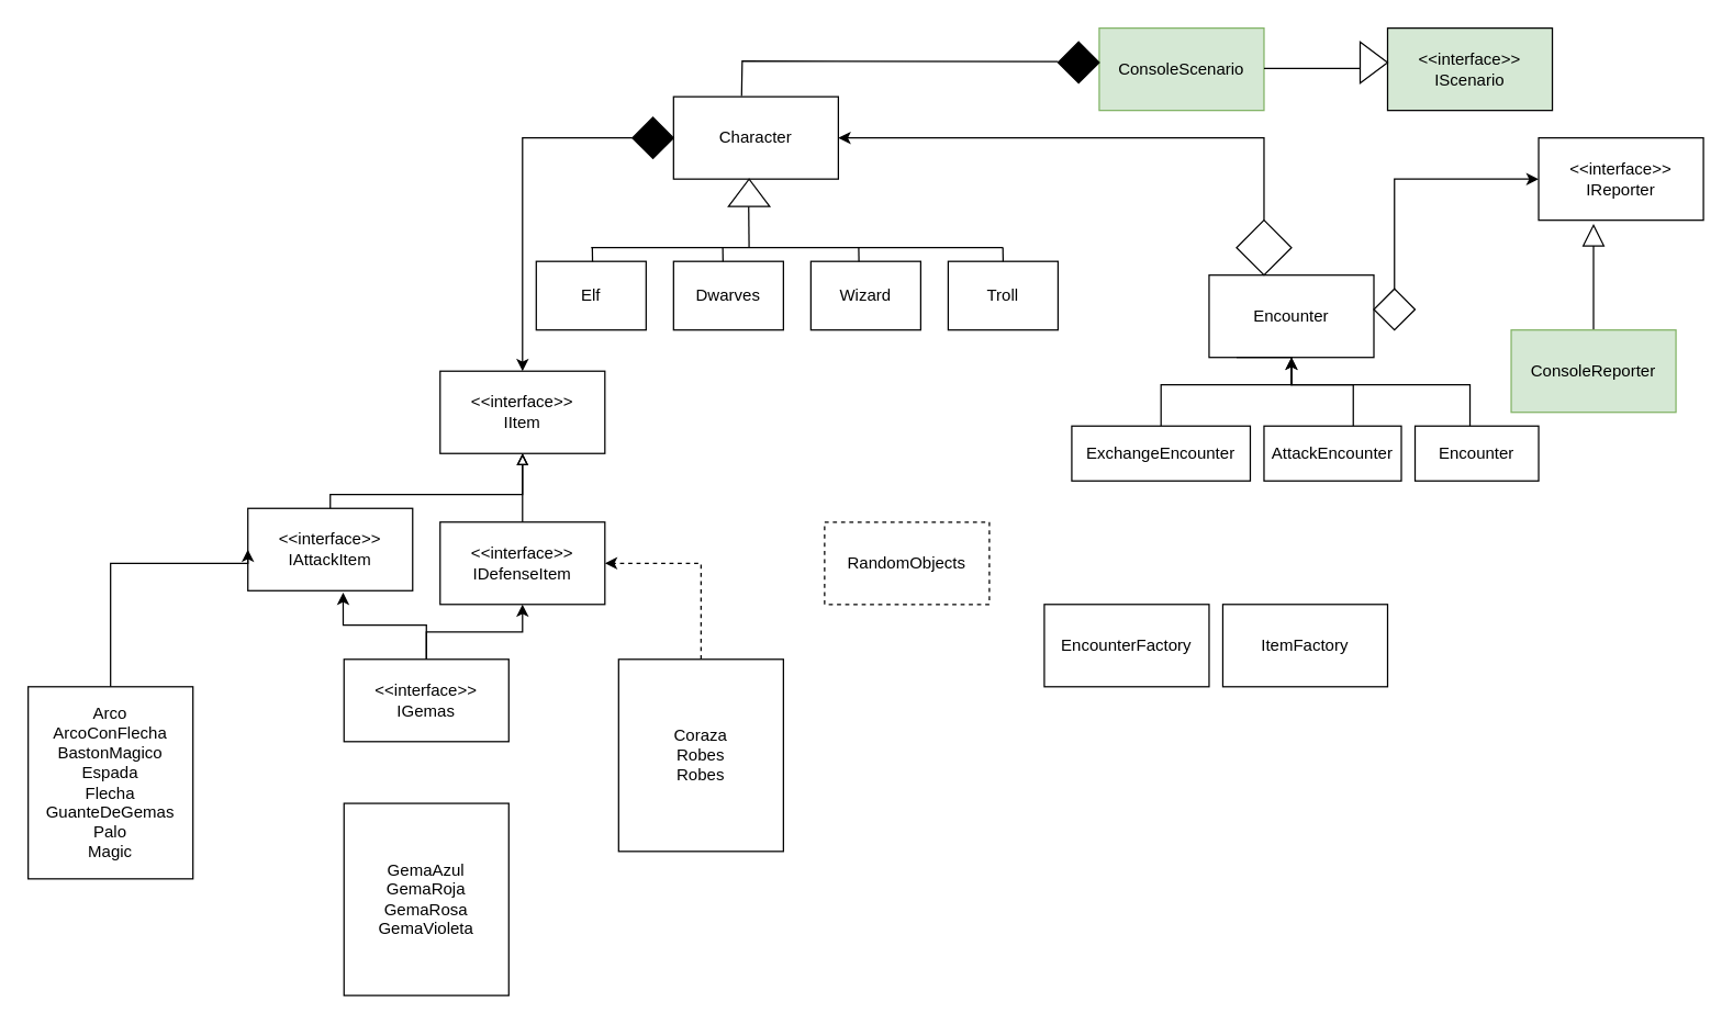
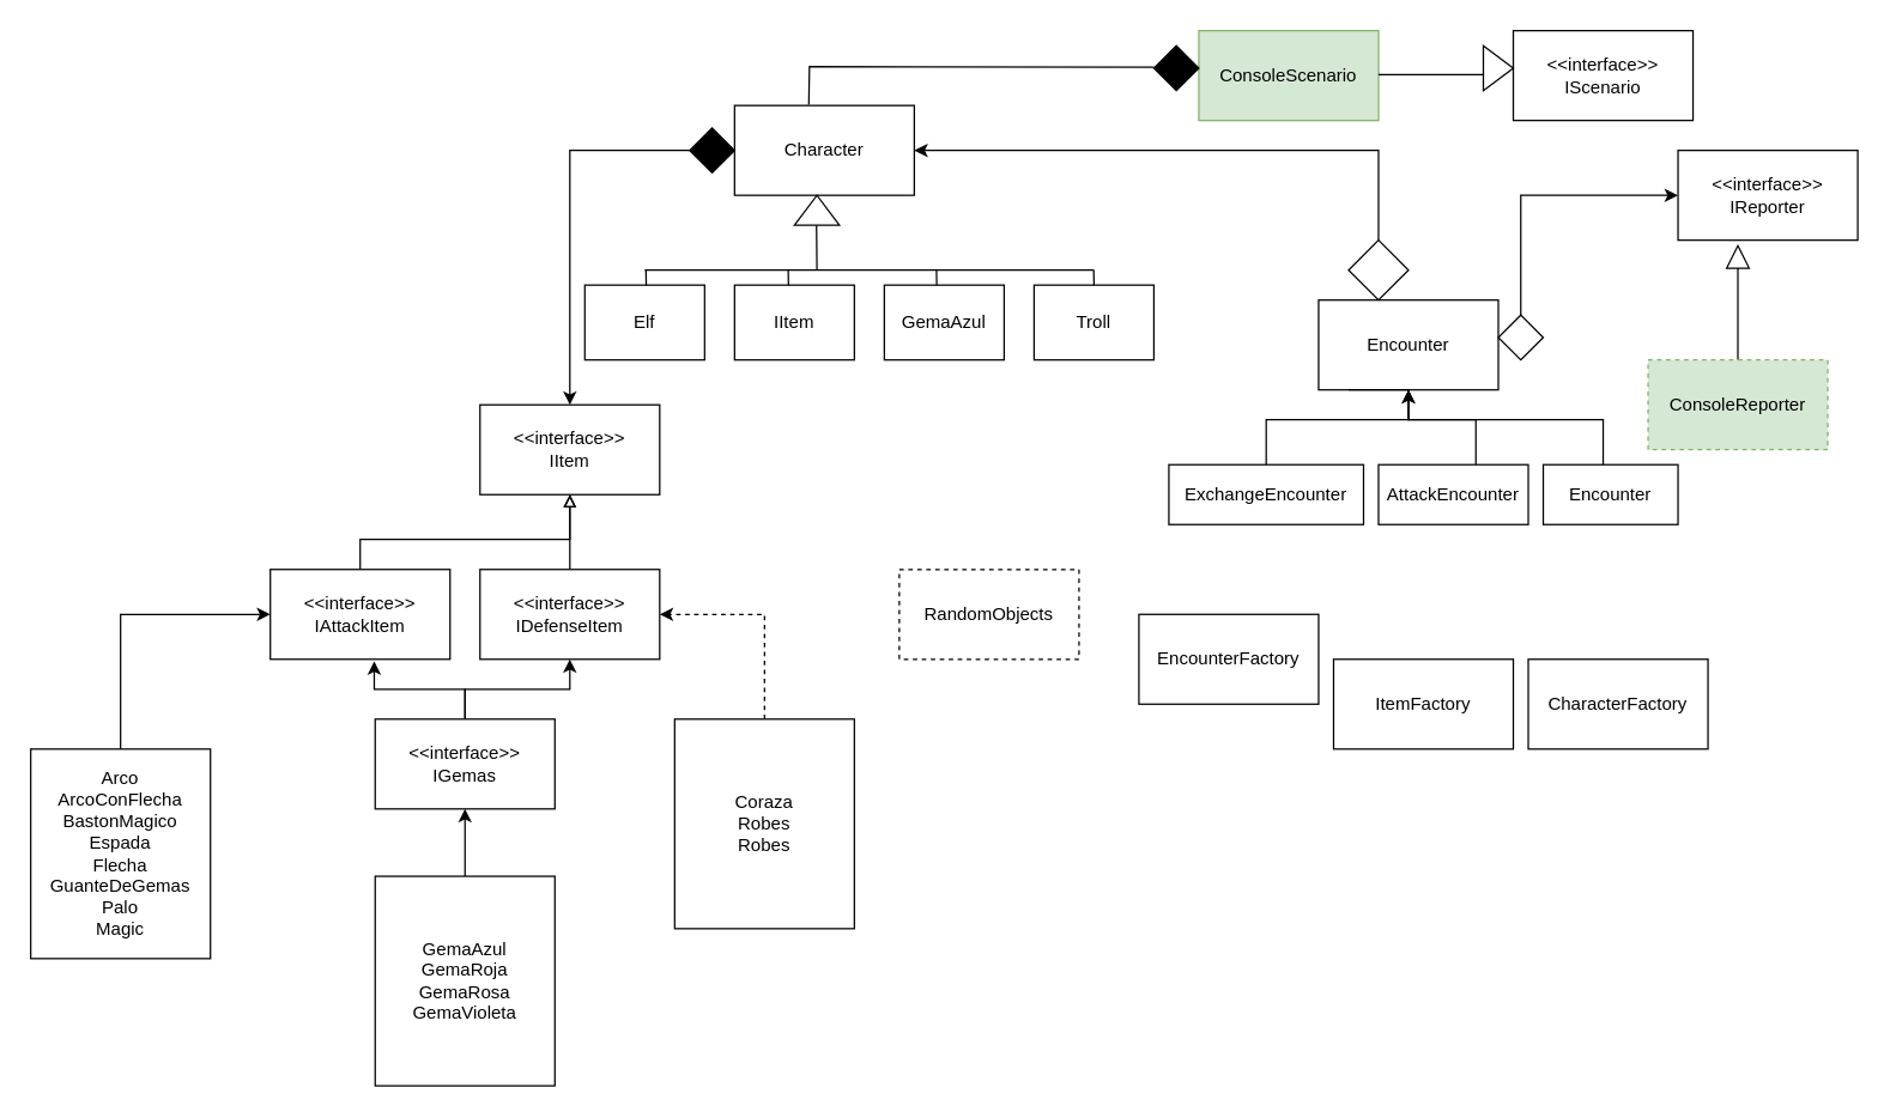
  <mxCell id="0" />
  <mxCell id="1" parent="0" />
- <mxCell id="2" value="&amp;lt;&amp;lt;interface&amp;gt;&amp;gt;&lt;br&gt;IScenario" style="rounded=0;whiteSpace=wrap;html=1;fillColor=#d5e8d4;" vertex="1" parent="1"><mxGeometry x="1010" y="20" width="120" height="60" as="geometry" /></mxCell>
+ <mxCell id="2" value="&amp;lt;&amp;lt;interface&amp;gt;&amp;gt;&lt;br&gt;IScenario" style="rounded=0;whiteSpace=wrap;html=1;" vertex="1" parent="1"><mxGeometry x="1010" y="20" width="120" height="60" as="geometry" /></mxCell>
  <mxCell id="3" value="" style="triangle;whiteSpace=wrap;html=1;" vertex="1" parent="1"><mxGeometry x="990" y="30" width="20" height="30" as="geometry" /></mxCell>
  <mxCell id="4" value="ConsoleScenario" style="rounded=0;whiteSpace=wrap;html=1;fillColor=#d5e8d4;strokeColor=#82b366;" vertex="1" parent="1"><mxGeometry x="800" y="20" width="120" height="60" as="geometry" /></mxCell>
  <mxCell id="5" value="" style="endArrow=none;html=1;rounded=0;" edge="1" parent="1"><mxGeometry width="50" height="50" relative="1" as="geometry"><mxPoint x="920" y="49.41" as="sourcePoint" /><mxPoint x="990" y="49.41" as="targetPoint" /></mxGeometry></mxCell>
  <mxCell id="6" value="Character" style="rounded=0;whiteSpace=wrap;html=1;" vertex="1" parent="1"><mxGeometry x="490" y="70" width="120" height="60" as="geometry" /></mxCell>
  <mxCell id="7" value="" style="rhombus;whiteSpace=wrap;html=1;strokeColor=#000000;fillColor=#000000;" vertex="1" parent="1"><mxGeometry x="770" y="30" width="30" height="30" as="geometry" /></mxCell>
  <mxCell id="8" value="" style="endArrow=none;html=1;rounded=0;exitX=0.413;exitY=-0.01;exitDx=0;exitDy=0;exitPerimeter=0;" edge="1" parent="1" source="6"><mxGeometry width="50" height="50" relative="1" as="geometry"><mxPoint x="610" y="44.41" as="sourcePoint" /><mxPoint x="770" y="44.41" as="targetPoint" /><Array as="points"><mxPoint x="540" y="44" /></Array></mxGeometry></mxCell>
  <mxCell id="9" value="" style="triangle;whiteSpace=wrap;html=1;rotation=-90;" vertex="1" parent="1"><mxGeometry x="535" y="125" width="20" height="30" as="geometry" /></mxCell>
  <mxCell id="10" value="" style="endArrow=none;html=1;rounded=0;" edge="1" parent="1"><mxGeometry width="50" height="50" relative="1" as="geometry"><mxPoint x="545" y="180" as="sourcePoint" /><mxPoint x="544.71" y="150" as="targetPoint" /></mxGeometry></mxCell>
  <mxCell id="11" value="" style="endArrow=none;html=1;rounded=0;" edge="1" parent="1"><mxGeometry width="50" height="50" relative="1" as="geometry"><mxPoint x="430" y="180" as="sourcePoint" /><mxPoint x="730" y="180" as="targetPoint" /></mxGeometry></mxCell>
  <mxCell id="12" value="Elf" style="rounded=0;whiteSpace=wrap;html=1;" vertex="1" parent="1"><mxGeometry x="390" y="190" width="80" height="50" as="geometry" /></mxCell>
- <mxCell id="13" value="Dwarves" style="rounded=0;whiteSpace=wrap;html=1;" vertex="1" parent="1"><mxGeometry x="490" y="190" width="80" height="50" as="geometry" /></mxCell>
- <mxCell id="14" value="Wizard" style="rounded=0;whiteSpace=wrap;html=1;" vertex="1" parent="1"><mxGeometry x="590" y="190" width="80" height="50" as="geometry" /></mxCell>
+ <mxCell id="13" value="IItem" style="rounded=0;whiteSpace=wrap;html=1;" vertex="1" parent="1"><mxGeometry x="490" y="190" width="80" height="50" as="geometry" /></mxCell>
+ <mxCell id="14" value="GemaAzul" style="rounded=0;whiteSpace=wrap;html=1;" vertex="1" parent="1"><mxGeometry x="590" y="190" width="80" height="50" as="geometry" /></mxCell>
  <mxCell id="15" value="Troll" style="rounded=0;whiteSpace=wrap;html=1;" vertex="1" parent="1"><mxGeometry x="690" y="190" width="80" height="50" as="geometry" /></mxCell>
  <mxCell id="16" value="" style="endArrow=none;html=1;rounded=0;" edge="1" parent="1"><mxGeometry width="50" height="50" relative="1" as="geometry"><mxPoint x="730" y="190" as="sourcePoint" /><mxPoint x="729.83" y="180" as="targetPoint" /></mxGeometry></mxCell>
  <mxCell id="17" value="" style="endArrow=none;html=1;rounded=0;" edge="1" parent="1" source="15"><mxGeometry width="50" height="50" relative="1" as="geometry"><mxPoint x="740" y="200" as="sourcePoint" /><mxPoint x="739.83" y="190" as="targetPoint" /></mxGeometry></mxCell>
  <mxCell id="18" value="" style="endArrow=none;html=1;rounded=0;" edge="1" parent="1"><mxGeometry width="50" height="50" relative="1" as="geometry"><mxPoint x="625" y="190" as="sourcePoint" /><mxPoint x="624.83" y="180" as="targetPoint" /></mxGeometry></mxCell>
  <mxCell id="19" value="" style="endArrow=none;html=1;rounded=0;" edge="1" parent="1"><mxGeometry width="50" height="50" relative="1" as="geometry"><mxPoint x="526" y="190" as="sourcePoint" /><mxPoint x="525.83" y="180" as="targetPoint" /></mxGeometry></mxCell>
  <mxCell id="20" value="" style="endArrow=none;html=1;rounded=0;" edge="1" parent="1"><mxGeometry width="50" height="50" relative="1" as="geometry"><mxPoint x="431" y="190" as="sourcePoint" /><mxPoint x="430.83" y="180" as="targetPoint" /></mxGeometry></mxCell>
  <mxCell id="21" value="Encounter" style="rounded=0;whiteSpace=wrap;html=1;" vertex="1" parent="1"><mxGeometry x="880" y="200" width="120" height="60" as="geometry" /></mxCell>
  <mxCell id="22" style="edgeStyle=orthogonalEdgeStyle;rounded=0;orthogonalLoop=1;jettySize=auto;html=1;entryX=1;entryY=0.5;entryDx=0;entryDy=0;" edge="1" parent="1" source="23" target="6"><mxGeometry relative="1" as="geometry"><Array as="points"><mxPoint x="920" y="100" /></Array></mxGeometry></mxCell>
  <mxCell id="23" value="" style="rhombus;whiteSpace=wrap;html=1;" vertex="1" parent="1"><mxGeometry x="900" y="160" width="40" height="40" as="geometry" /></mxCell>
  <mxCell id="24" value="&amp;lt;&amp;lt;interface&amp;gt;&amp;gt;&lt;br&gt;IReporter" style="rounded=0;whiteSpace=wrap;html=1;" vertex="1" parent="1"><mxGeometry x="1120" y="100" width="120" height="60" as="geometry" /></mxCell>
  <mxCell id="25" style="edgeStyle=orthogonalEdgeStyle;rounded=0;orthogonalLoop=1;jettySize=auto;html=1;entryX=0.333;entryY=1.043;entryDx=0;entryDy=0;entryPerimeter=0;endArrow=block;endFill=0;strokeWidth=1;endSize=14;startSize=11;" edge="1" parent="1" source="26" target="24"><mxGeometry relative="1" as="geometry" /></mxCell>
- <mxCell id="26" value="ConsoleReporter" style="rounded=0;whiteSpace=wrap;html=1;fillColor=#d5e8d4;strokeColor=#82b366;" vertex="1" parent="1"><mxGeometry x="1100" y="240" width="120" height="60" as="geometry" /></mxCell>
+ <mxCell id="26" value="ConsoleReporter" style="rounded=0;whiteSpace=wrap;html=1;fillColor=#d5e8d4;strokeColor=#82b366;dashed=1;" vertex="1" parent="1"><mxGeometry x="1100" y="240" width="120" height="60" as="geometry" /></mxCell>
  <mxCell id="27" style="edgeStyle=orthogonalEdgeStyle;rounded=0;orthogonalLoop=1;jettySize=auto;html=1;entryX=0;entryY=0.5;entryDx=0;entryDy=0;" edge="1" parent="1" source="28" target="24"><mxGeometry relative="1" as="geometry"><Array as="points"><mxPoint x="1015" y="130" /></Array></mxGeometry></mxCell>
  <mxCell id="28" value="" style="rhombus;whiteSpace=wrap;html=1;" vertex="1" parent="1"><mxGeometry x="1000" y="210" width="30" height="30" as="geometry" /></mxCell>
  <mxCell id="29" style="edgeStyle=orthogonalEdgeStyle;rounded=0;orthogonalLoop=1;jettySize=auto;html=1;endArrow=none;endFill=0;" edge="1" parent="1" source="30"><mxGeometry relative="1" as="geometry"><mxPoint x="900" y="260" as="targetPoint" /><Array as="points"><mxPoint x="845" y="280" /><mxPoint x="940" y="280" /><mxPoint x="940" y="260" /></Array></mxGeometry></mxCell>
  <mxCell id="30" value="ExchangeEncounter" style="rounded=0;whiteSpace=wrap;html=1;" vertex="1" parent="1"><mxGeometry x="780" y="310" width="130" height="40" as="geometry" /></mxCell>
  <mxCell id="31" style="edgeStyle=orthogonalEdgeStyle;rounded=0;orthogonalLoop=1;jettySize=auto;html=1;entryX=0.5;entryY=1;entryDx=0;entryDy=0;" edge="1" parent="1" source="32" target="21"><mxGeometry relative="1" as="geometry"><Array as="points"><mxPoint x="985" y="280" /><mxPoint x="940" y="280" /></Array></mxGeometry></mxCell>
  <mxCell id="32" value="AttackEncounter" style="rounded=0;whiteSpace=wrap;html=1;" vertex="1" parent="1"><mxGeometry x="920" y="310" width="100" height="40" as="geometry" /></mxCell>
+ <mxCell id="33" value="CharacterFactory" style="rounded=0;whiteSpace=wrap;html=1;" vertex="1" parent="1"><mxGeometry x="1020" y="440" width="120" height="60" as="geometry" /></mxCell>
  <mxCell id="34" value="ItemFactory" style="rounded=0;whiteSpace=wrap;html=1;" vertex="1" parent="1"><mxGeometry x="890" y="440" width="120" height="60" as="geometry" /></mxCell>
- <mxCell id="35" value="EncounterFactory" style="rounded=0;whiteSpace=wrap;html=1;" vertex="1" parent="1"><mxGeometry x="760" y="440" width="120" height="60" as="geometry" /></mxCell>
+ <mxCell id="35" value="EncounterFactory" style="rounded=0;whiteSpace=wrap;html=1;" vertex="1" parent="1"><mxGeometry x="760" y="410" width="120" height="60" as="geometry" /></mxCell>
  <mxCell id="36" style="edgeStyle=orthogonalEdgeStyle;rounded=0;orthogonalLoop=1;jettySize=auto;html=1;" edge="1" parent="1" source="37" target="38"><mxGeometry relative="1" as="geometry"><mxPoint x="380" y="300" as="targetPoint" /></mxGeometry></mxCell>
  <mxCell id="37" value="" style="rhombus;whiteSpace=wrap;html=1;strokeColor=#000000;fillColor=#000000;" vertex="1" parent="1"><mxGeometry x="460" y="85" width="30" height="30" as="geometry" /></mxCell>
  <mxCell id="38" value="&amp;lt;&amp;lt;interface&amp;gt;&amp;gt;&lt;br&gt;IItem" style="rounded=0;whiteSpace=wrap;html=1;" vertex="1" parent="1"><mxGeometry x="320" y="270" width="120" height="60" as="geometry" /></mxCell>
  <mxCell id="39" style="edgeStyle=orthogonalEdgeStyle;rounded=0;orthogonalLoop=1;jettySize=auto;html=1;entryX=0.5;entryY=1;entryDx=0;entryDy=0;endArrow=block;endFill=0;" edge="1" parent="1" source="40" target="38"><mxGeometry relative="1" as="geometry"><Array as="points"><mxPoint x="240" y="360" /><mxPoint x="380" y="360" /></Array></mxGeometry></mxCell>
- <mxCell id="40" value="&amp;lt;&amp;lt;interface&amp;gt;&amp;gt;&lt;br&gt;IAttackItem" style="rounded=0;whiteSpace=wrap;html=1;" vertex="1" parent="1"><mxGeometry x="180" y="370" width="120" height="60" as="geometry" /></mxCell>
+ <mxCell id="40" value="&amp;lt;&amp;lt;interface&amp;gt;&amp;gt;&lt;br&gt;IAttackItem" style="rounded=0;whiteSpace=wrap;html=1;" vertex="1" parent="1"><mxGeometry x="180" y="380" width="120" height="60" as="geometry" /></mxCell>
  <mxCell id="41" style="edgeStyle=orthogonalEdgeStyle;rounded=0;orthogonalLoop=1;jettySize=auto;html=1;entryX=0.578;entryY=1.023;entryDx=0;entryDy=0;entryPerimeter=0;" edge="1" parent="1" source="43" target="40"><mxGeometry relative="1" as="geometry" /></mxCell>
  <mxCell id="42" style="edgeStyle=orthogonalEdgeStyle;rounded=0;orthogonalLoop=1;jettySize=auto;html=1;entryX=0.5;entryY=1;entryDx=0;entryDy=0;" edge="1" parent="1" source="43" target="45"><mxGeometry relative="1" as="geometry" /></mxCell>
  <mxCell id="43" value="&amp;lt;&amp;lt;interface&amp;gt;&amp;gt;&lt;br&gt;IGemas" style="rounded=0;whiteSpace=wrap;html=1;" vertex="1" parent="1"><mxGeometry x="250" y="480" width="120" height="60" as="geometry" /></mxCell>
  <mxCell id="44" style="edgeStyle=orthogonalEdgeStyle;rounded=0;orthogonalLoop=1;jettySize=auto;html=1;endArrow=block;endFill=0;" edge="1" parent="1" source="45"><mxGeometry relative="1" as="geometry"><mxPoint x="380" y="330" as="targetPoint" /></mxGeometry></mxCell>
  <mxCell id="45" value="&amp;lt;&amp;lt;interface&amp;gt;&amp;gt;&lt;br&gt;IDefenseItem" style="rounded=0;whiteSpace=wrap;html=1;" vertex="1" parent="1"><mxGeometry x="320" y="380" width="120" height="60" as="geometry" /></mxCell>
  <mxCell id="46" value="RandomObjects" style="rounded=0;whiteSpace=wrap;html=1;dashed=1;" vertex="1" parent="1"><mxGeometry x="600" y="380" width="120" height="60" as="geometry" /></mxCell>
  <mxCell id="47" style="edgeStyle=orthogonalEdgeStyle;rounded=0;orthogonalLoop=1;jettySize=auto;html=1;entryX=0;entryY=0.5;entryDx=0;entryDy=0;" edge="1" parent="1" source="48" target="40"><mxGeometry relative="1" as="geometry"><Array as="points"><mxPoint x="80" y="410" /></Array></mxGeometry></mxCell>
  <mxCell id="48" value="Arco&lt;br&gt;ArcoConFlecha&lt;br&gt;BastonMagico&lt;br&gt;Espada&lt;br&gt;Flecha&lt;br&gt;GuanteDeGemas&lt;br&gt;Palo&lt;br&gt;Magic" style="rounded=0;whiteSpace=wrap;html=1;" vertex="1" parent="1"><mxGeometry x="20" y="500" width="120" height="140" as="geometry" /></mxCell>
  <mxCell id="49" style="edgeStyle=orthogonalEdgeStyle;rounded=0;orthogonalLoop=1;jettySize=auto;html=1;entryX=1;entryY=0.5;entryDx=0;entryDy=0;dashed=1;" edge="1" parent="1" source="50" target="45"><mxGeometry relative="1" as="geometry"><Array as="points"><mxPoint x="510" y="410" /></Array></mxGeometry></mxCell>
  <mxCell id="50" value="Coraza&lt;br&gt;Robes&lt;br&gt;Robes" style="rounded=0;whiteSpace=wrap;html=1;" vertex="1" parent="1"><mxGeometry x="450" y="480" width="120" height="140" as="geometry" /></mxCell>
+ <mxCell id="51" style="edgeStyle=orthogonalEdgeStyle;rounded=0;orthogonalLoop=1;jettySize=auto;html=1;entryX=0.5;entryY=1;entryDx=0;entryDy=0;" edge="1" parent="1" source="52" target="43"><mxGeometry relative="1" as="geometry" /></mxCell>
  <mxCell id="52" value="GemaAzul&lt;br&gt;GemaRoja&lt;br&gt;GemaRosa&lt;br&gt;GemaVioleta" style="rounded=0;whiteSpace=wrap;html=1;" vertex="1" parent="1"><mxGeometry x="250" y="585" width="120" height="140" as="geometry" /></mxCell>
  <mxCell id="53" style="edgeStyle=orthogonalEdgeStyle;rounded=0;orthogonalLoop=1;jettySize=auto;html=1;entryX=0.5;entryY=1;entryDx=0;entryDy=0;" edge="1" parent="1" source="54" target="21"><mxGeometry relative="1" as="geometry"><Array as="points"><mxPoint x="1070" y="280" /><mxPoint x="940" y="280" /></Array></mxGeometry></mxCell>
  <mxCell id="54" value="Encounter" style="rounded=0;whiteSpace=wrap;html=1;" vertex="1" parent="1"><mxGeometry x="1030" y="310" width="90" height="40" as="geometry" /></mxCell>
